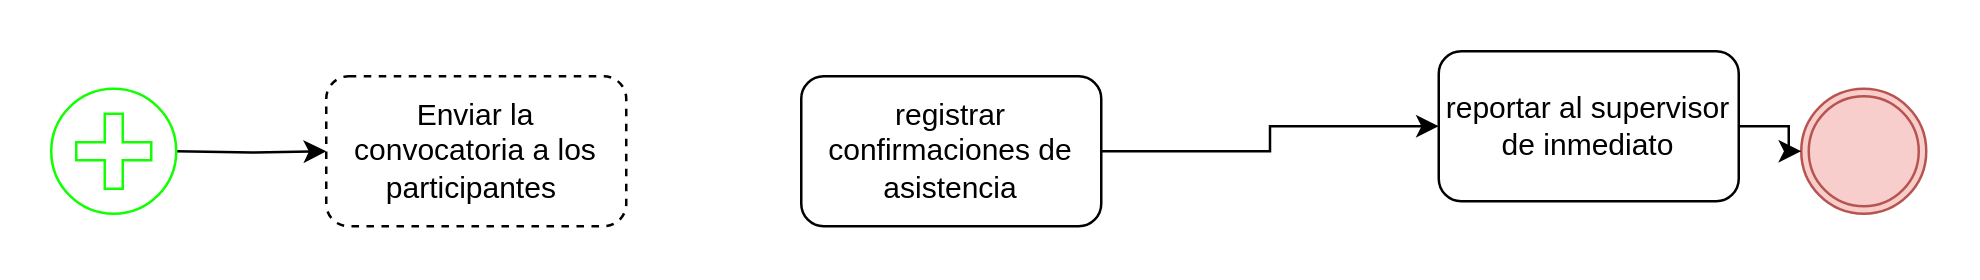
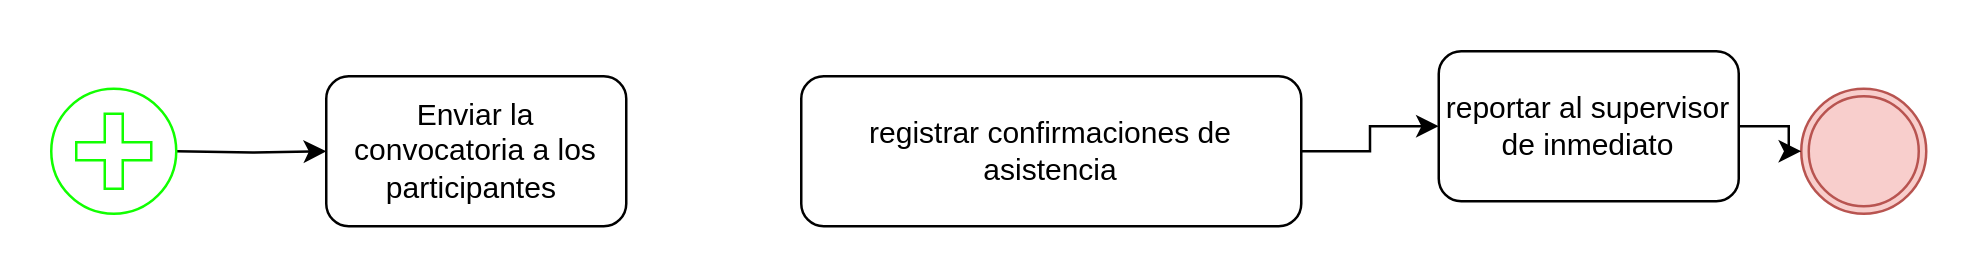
  <mxCell id="0" />
  <mxCell id="1" parent="0" />
  <mxCell id="2" value="" style="edgeStyle=orthogonalEdgeStyle;rounded=0;orthogonalLoop=1;jettySize=auto;html=1;" parent="1" target="6" edge="1"><mxGeometry relative="1" as="geometry"><mxPoint x="70" y="60" as="sourcePoint" /></mxGeometry></mxCell>
  <mxCell id="3" value="" style="points=[[0.145,0.145,0],[0.5,0,0],[0.855,0.145,0],[1,0.5,0],[0.855,0.855,0],[0.5,1,0],[0.145,0.855,0],[0,0.5,0]];shape=mxgraph.bpmn.event;html=1;verticalLabelPosition=bottom;labelBackgroundColor=#ffffff;verticalAlign=top;align=center;perimeter=ellipsePerimeter;outlineConnect=0;aspect=fixed;outline=throwing;symbol=general;fillColor=#f8cecc;strokeColor=#b85450;" parent="1" vertex="1"><mxGeometry x="720" y="35" width="50" height="50" as="geometry" /></mxCell>
  <mxCell id="4" value="" style="edgeStyle=orthogonalEdgeStyle;rounded=0;orthogonalLoop=1;jettySize=auto;html=1;" parent="1" source="5" target="3" edge="1"><mxGeometry relative="1" as="geometry" /></mxCell>
  <mxCell id="5" value="reportar al supervisor de inmediato" style="rounded=1;whiteSpace=wrap;html=1;" parent="1" vertex="1"><mxGeometry x="575" y="20" width="120" height="60" as="geometry" /></mxCell>
- <mxCell id="6" value="Enviar la convocatoria a los participantes&amp;nbsp;" style="rounded=1;whiteSpace=wrap;html=1;dashed=1;" parent="1" vertex="1"><mxGeometry x="130" y="30" width="120" height="60" as="geometry" /></mxCell>
+ <mxCell id="6" value="Enviar la convocatoria a los participantes&amp;nbsp;" style="rounded=1;whiteSpace=wrap;html=1;" parent="1" vertex="1"><mxGeometry x="130" y="30" width="120" height="60" as="geometry" /></mxCell>
  <mxCell id="7" value="" style="edgeStyle=orthogonalEdgeStyle;rounded=0;orthogonalLoop=1;jettySize=auto;html=1;" parent="1" source="8" target="5" edge="1"><mxGeometry relative="1" as="geometry" /></mxCell>
- <mxCell id="8" value="registrar confirmaciones de asistencia" style="rounded=1;whiteSpace=wrap;html=1;" parent="1" vertex="1"><mxGeometry x="320" y="30" width="120" height="60" as="geometry" /></mxCell>
+ <mxCell id="8" value="registrar confirmaciones de asistencia" style="rounded=1;whiteSpace=wrap;html=1;" parent="1" vertex="1"><mxGeometry x="320" y="30" width="200" height="60" as="geometry" /></mxCell>
  <mxCell id="9" value="" style="points=[[0.145,0.145,0],[0.5,0,0],[0.855,0.145,0],[1,0.5,0],[0.855,0.855,0],[0.5,1,0],[0.145,0.855,0],[0,0.5,0]];shape=mxgraph.bpmn.event;html=1;verticalLabelPosition=bottom;labelBackgroundColor=#ffffff;verticalAlign=top;align=center;perimeter=ellipsePerimeter;outlineConnect=0;aspect=fixed;outline=eventInt;symbol=parallelMultiple;strokeColor=#11FF00;" vertex="1" parent="1"><mxGeometry x="20" y="35" width="50" height="50" as="geometry" /></mxCell>
